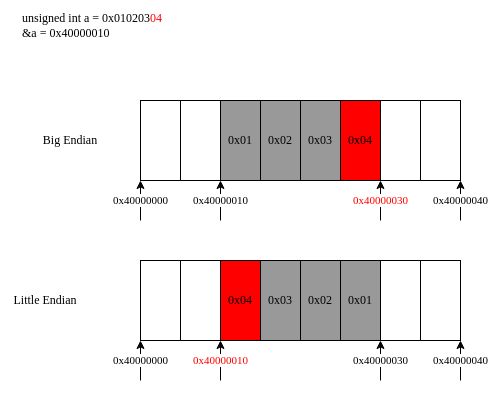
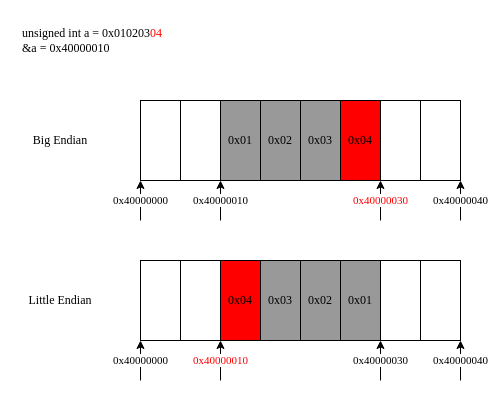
  <mxCell id="0" />
  <mxCell id="1" parent="0" />
  <mxCell id="2" value="" style="rounded=0;whiteSpace=wrap;html=1;fontFamily=맑은고딕;" parent="1" vertex="1"><mxGeometry x="140" y="100" width="40" height="80" as="geometry" /></mxCell>
  <mxCell id="3" value="0x01" style="rounded=0;whiteSpace=wrap;html=1;fillColor=#999999;fontFamily=맑은고딕;" parent="1" vertex="1"><mxGeometry x="220" y="100" width="40" height="80" as="geometry" /></mxCell>
  <mxCell id="4" value="" style="rounded=0;whiteSpace=wrap;html=1;fontFamily=맑은고딕;" parent="1" vertex="1"><mxGeometry x="380" y="100" width="40" height="80" as="geometry" /></mxCell>
  <mxCell id="5" value="" style="rounded=0;whiteSpace=wrap;html=1;fontFamily=맑은고딕;" parent="1" vertex="1"><mxGeometry x="420" y="100" width="40" height="80" as="geometry" /></mxCell>
  <mxCell id="6" value="0x40000000" style="endArrow=classic;html=1;fontFamily=맑은고딕;" parent="1" edge="1"><mxGeometry width="50" height="50" relative="1" as="geometry"><mxPoint x="140" y="220" as="sourcePoint" /><mxPoint x="140" y="180" as="targetPoint" /></mxGeometry></mxCell>
  <mxCell id="7" value="0x40000040" style="endArrow=classic;html=1;fontFamily=맑은고딕;" parent="1" edge="1"><mxGeometry width="50" height="50" relative="1" as="geometry"><mxPoint x="460" y="220" as="sourcePoint" /><mxPoint x="460" y="180" as="targetPoint" /></mxGeometry></mxCell>
  <mxCell id="8" value="0x40000010" style="endArrow=classic;html=1;fontFamily=맑은고딕;" parent="1" edge="1"><mxGeometry width="50" height="50" relative="1" as="geometry"><mxPoint x="220" y="220" as="sourcePoint" /><mxPoint x="220" y="180" as="targetPoint" /></mxGeometry></mxCell>
  <mxCell id="9" value="0x02" style="rounded=0;whiteSpace=wrap;html=1;fillColor=#999999;fontFamily=맑은고딕;" parent="1" vertex="1"><mxGeometry x="260" y="100" width="40" height="80" as="geometry" /></mxCell>
  <mxCell id="10" value="0x03" style="rounded=0;whiteSpace=wrap;html=1;fillColor=#999999;fontFamily=맑은고딕;" parent="1" vertex="1"><mxGeometry x="300" y="100" width="40" height="80" as="geometry" /></mxCell>
  <mxCell id="11" value="0x04" style="rounded=0;whiteSpace=wrap;html=1;fillColor=#FF0000;fontFamily=맑은고딕;" parent="1" vertex="1"><mxGeometry x="340" y="100" width="40" height="80" as="geometry" /></mxCell>
- <mxCell id="12" value="unsigned int a = 0x010203&lt;font color=&quot;#ff0000&quot;&gt;04&lt;/font&gt;&lt;br&gt;&amp;amp;a = 0x40000010" style="text;html=1;strokeColor=none;fillColor=none;align=left;verticalAlign=middle;whiteSpace=wrap;rounded=0;fontFamily=맑은고딕;" parent="1" vertex="1"><mxGeometry x="20" y="5" width="200" height="40" as="geometry" /></mxCell>
+ <mxCell id="12" value="unsigned int a = 0x010203&lt;font color=&quot;#ff0000&quot;&gt;04&lt;/font&gt;&lt;br&gt;&amp;amp;a = 0x40000010" style="text;html=1;strokeColor=none;fillColor=none;align=left;verticalAlign=middle;whiteSpace=wrap;rounded=0;fontFamily=맑은고딕;" parent="1" vertex="1"><mxGeometry x="20" y="20" width="200" height="40" as="geometry" /></mxCell>
  <mxCell id="13" value="&lt;font color=&quot;#ff0000&quot;&gt;0x40000030&lt;/font&gt;" style="endArrow=classic;html=1;fontFamily=맑은고딕;" parent="1" edge="1"><mxGeometry width="50" height="50" relative="1" as="geometry"><mxPoint x="380" y="220" as="sourcePoint" /><mxPoint x="380" y="180" as="targetPoint" /></mxGeometry></mxCell>
- <mxCell id="14" value="Big Endian" style="text;html=1;strokeColor=none;fillColor=none;align=center;verticalAlign=middle;whiteSpace=wrap;rounded=0;fontFamily=맑은고딕;" parent="1" vertex="1"><mxGeometry x="30" y="120" width="80" height="40" as="geometry" /></mxCell>
+ <mxCell id="14" value="Big Endian" style="text;html=1;strokeColor=none;fillColor=none;align=center;verticalAlign=middle;whiteSpace=wrap;rounded=0;fontFamily=맑은고딕;" parent="1" vertex="1"><mxGeometry x="20" y="120" width="80" height="40" as="geometry" /></mxCell>
  <mxCell id="15" value="" style="rounded=0;whiteSpace=wrap;html=1;fontFamily=맑은고딕;" parent="1" vertex="1"><mxGeometry x="180" y="100" width="40" height="80" as="geometry" /></mxCell>
  <mxCell id="16" value="" style="rounded=0;whiteSpace=wrap;html=1;fontFamily=맑은고딕;" parent="1" vertex="1"><mxGeometry x="140" y="260" width="40" height="80" as="geometry" /></mxCell>
  <mxCell id="17" value="0x04" style="rounded=0;whiteSpace=wrap;html=1;fillColor=#FF0000;fontFamily=맑은고딕;" parent="1" vertex="1"><mxGeometry x="220" y="260" width="40" height="80" as="geometry" /></mxCell>
  <mxCell id="18" value="" style="rounded=0;whiteSpace=wrap;html=1;fontFamily=맑은고딕;" parent="1" vertex="1"><mxGeometry x="380" y="260" width="40" height="80" as="geometry" /></mxCell>
  <mxCell id="19" value="" style="rounded=0;whiteSpace=wrap;html=1;fontFamily=맑은고딕;" parent="1" vertex="1"><mxGeometry x="420" y="260" width="40" height="80" as="geometry" /></mxCell>
  <mxCell id="20" value="0x40000000" style="endArrow=classic;html=1;fontFamily=맑은고딕;" parent="1" edge="1"><mxGeometry width="50" height="50" relative="1" as="geometry"><mxPoint x="140" y="380" as="sourcePoint" /><mxPoint x="140" y="340" as="targetPoint" /></mxGeometry></mxCell>
  <mxCell id="21" value="0x40000040" style="endArrow=classic;html=1;fontFamily=맑은고딕;" parent="1" edge="1"><mxGeometry width="50" height="50" relative="1" as="geometry"><mxPoint x="460" y="380" as="sourcePoint" /><mxPoint x="460" y="340" as="targetPoint" /></mxGeometry></mxCell>
  <mxCell id="22" value="&lt;font color=&quot;#ff0000&quot;&gt;0x40000010&lt;/font&gt;" style="endArrow=classic;html=1;fontFamily=맑은고딕;" parent="1" edge="1"><mxGeometry width="50" height="50" relative="1" as="geometry"><mxPoint x="220" y="380" as="sourcePoint" /><mxPoint x="220" y="340" as="targetPoint" /></mxGeometry></mxCell>
  <mxCell id="23" value="0x03" style="rounded=0;whiteSpace=wrap;html=1;fillColor=#999999;fontFamily=맑은고딕;" parent="1" vertex="1"><mxGeometry x="260" y="260" width="40" height="80" as="geometry" /></mxCell>
  <mxCell id="24" value="0x02" style="rounded=0;whiteSpace=wrap;html=1;fillColor=#999999;fontFamily=맑은고딕;" parent="1" vertex="1"><mxGeometry x="300" y="260" width="40" height="80" as="geometry" /></mxCell>
  <mxCell id="25" value="0x01" style="rounded=0;whiteSpace=wrap;html=1;fillColor=#999999;fontFamily=맑은고딕;" parent="1" vertex="1"><mxGeometry x="340" y="260" width="40" height="80" as="geometry" /></mxCell>
  <mxCell id="26" value="0x40000030" style="endArrow=classic;html=1;fontFamily=맑은고딕;" parent="1" edge="1"><mxGeometry width="50" height="50" relative="1" as="geometry"><mxPoint x="380" y="380" as="sourcePoint" /><mxPoint x="380" y="340" as="targetPoint" /></mxGeometry></mxCell>
  <mxCell id="27" value="" style="rounded=0;whiteSpace=wrap;html=1;fontFamily=맑은고딕;" parent="1" vertex="1"><mxGeometry x="180" y="260" width="40" height="80" as="geometry" /></mxCell>
- <mxCell id="28" value="Little Endian" style="text;html=1;strokeColor=none;fillColor=none;align=center;verticalAlign=middle;whiteSpace=wrap;rounded=0;fontFamily=맑은고딕;" parent="1" vertex="1"><mxGeometry x="5" y="280" width="80" height="40" as="geometry" /></mxCell>
+ <mxCell id="28" value="Little Endian" style="text;html=1;strokeColor=none;fillColor=none;align=center;verticalAlign=middle;whiteSpace=wrap;rounded=0;fontFamily=맑은고딕;" parent="1" vertex="1"><mxGeometry x="20" y="280" width="80" height="40" as="geometry" /></mxCell>
